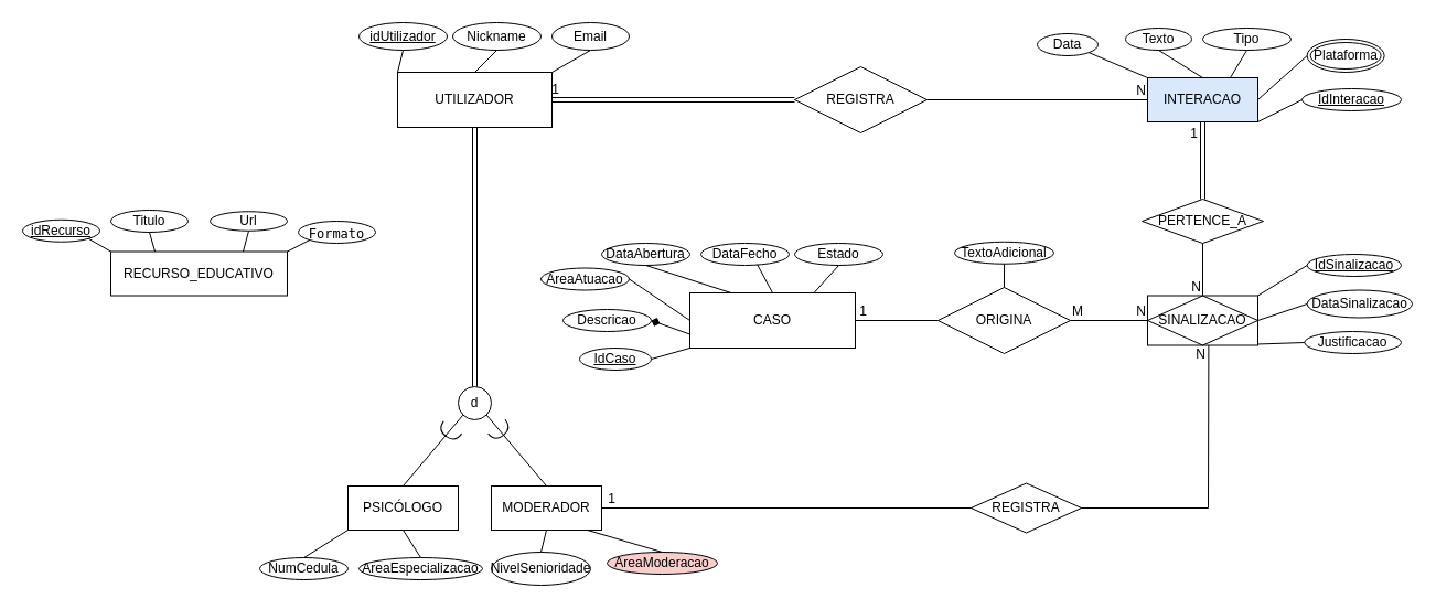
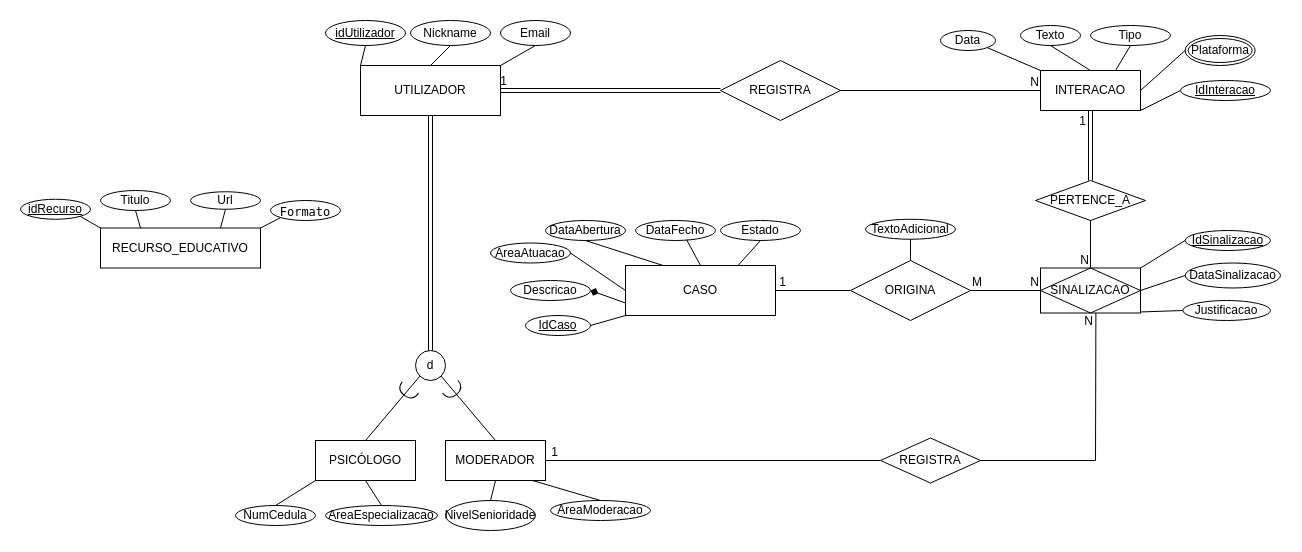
  <mxCell id="0" />
  <mxCell id="1" parent="0" />
  <mxCell id="2" value="UTILIZADOR" style="whiteSpace=wrap;html=1;align=center;" parent="1" vertex="1"><mxGeometry x="360" y="65" width="140" height="50" as="geometry" /></mxCell>
  <mxCell id="3" value="idUtilizador" style="ellipse;whiteSpace=wrap;html=1;align=center;fontStyle=4;" parent="1" vertex="1"><mxGeometry x="325" y="20" width="80" height="25" as="geometry" /></mxCell>
  <mxCell id="4" value="Nickname" style="ellipse;whiteSpace=wrap;html=1;align=center;" parent="1" vertex="1"><mxGeometry x="410" y="20" width="80" height="25" as="geometry" /></mxCell>
  <mxCell id="5" value="" style="endArrow=none;html=1;rounded=0;exitX=0.5;exitY=1;exitDx=0;exitDy=0;entryX=0;entryY=0;entryDx=0;entryDy=0;" parent="1" source="3" target="2" edge="1"><mxGeometry relative="1" as="geometry"><mxPoint x="590" y="225" as="sourcePoint" /><mxPoint x="750" y="225" as="targetPoint" /></mxGeometry></mxCell>
  <mxCell id="6" value="" style="endArrow=none;html=1;rounded=0;exitX=0.5;exitY=1;exitDx=0;exitDy=0;entryX=0.5;entryY=0;entryDx=0;entryDy=0;" parent="1" source="4" target="2" edge="1"><mxGeometry relative="1" as="geometry"><mxPoint x="590" y="225" as="sourcePoint" /><mxPoint x="750" y="225" as="targetPoint" /></mxGeometry></mxCell>
  <mxCell id="7" value="" style="endArrow=none;html=1;rounded=0;exitX=1;exitY=0;exitDx=0;exitDy=0;entryX=0.5;entryY=1;entryDx=0;entryDy=0;" parent="1" source="2" target="87" edge="1"><mxGeometry relative="1" as="geometry"><mxPoint x="590" y="225" as="sourcePoint" /><mxPoint x="565" y="45" as="targetPoint" /></mxGeometry></mxCell>
  <mxCell id="8" value="d" style="ellipse;whiteSpace=wrap;html=1;align=center;" parent="1" vertex="1"><mxGeometry x="415" y="350" width="30" height="30" as="geometry" /></mxCell>
  <mxCell id="9" value="" style="shape=link;html=1;rounded=0;exitX=0.5;exitY=0;exitDx=0;exitDy=0;entryX=0.5;entryY=1;entryDx=0;entryDy=0;" parent="1" source="8" target="2" edge="1"><mxGeometry relative="1" as="geometry"><mxPoint x="790" y="230" as="sourcePoint" /><mxPoint x="950" y="230" as="targetPoint" /></mxGeometry></mxCell>
  <mxCell id="10" value="PSICÓLOGO" style="whiteSpace=wrap;html=1;align=center;" parent="1" vertex="1"><mxGeometry x="315" y="440" width="100" height="40" as="geometry" /></mxCell>
  <mxCell id="11" value="MODERADOR" style="whiteSpace=wrap;html=1;align=center;" parent="1" vertex="1"><mxGeometry x="445" y="440" width="100" height="40" as="geometry" /></mxCell>
  <mxCell id="12" value="" style="endArrow=none;html=1;rounded=0;exitX=0;exitY=1;exitDx=0;exitDy=0;entryX=0.5;entryY=0;entryDx=0;entryDy=0;" parent="1" source="8" target="10" edge="1"><mxGeometry relative="1" as="geometry"><mxPoint x="510" y="260" as="sourcePoint" /><mxPoint x="670" y="260" as="targetPoint" /></mxGeometry></mxCell>
  <mxCell id="13" value="" style="endArrow=none;html=1;rounded=0;exitX=1;exitY=1;exitDx=0;exitDy=0;entryX=0.5;entryY=0;entryDx=0;entryDy=0;" parent="1" source="8" target="11" edge="1"><mxGeometry relative="1" as="geometry"><mxPoint x="510" y="260" as="sourcePoint" /><mxPoint x="670" y="260" as="targetPoint" /></mxGeometry></mxCell>
  <mxCell id="14" value="" style="shape=requiredInterface;html=1;verticalLabelPosition=bottom;sketch=0;direction=south;rotation=-40;" parent="1" vertex="1"><mxGeometry x="443" y="385" width="20" height="10" as="geometry" /></mxCell>
  <mxCell id="15" value="" style="shape=requiredInterface;html=1;verticalLabelPosition=bottom;sketch=0;direction=south;rotation=35;" parent="1" vertex="1"><mxGeometry x="397" y="386" width="20" height="10" as="geometry" /></mxCell>
  <mxCell id="16" value="NumCedula" style="ellipse;whiteSpace=wrap;html=1;align=center;" parent="1" vertex="1"><mxGeometry x="235" y="505" width="80" height="20" as="geometry" /></mxCell>
  <mxCell id="17" value="" style="endArrow=none;html=1;rounded=0;exitX=0;exitY=1;exitDx=0;exitDy=0;entryX=0.5;entryY=0;entryDx=0;entryDy=0;" parent="1" source="10" target="16" edge="1"><mxGeometry relative="1" as="geometry"><mxPoint y="450" as="sourcePoint" x="470" /><mxPoint x="630" y="450" as="targetPoint" /></mxGeometry></mxCell>
  <mxCell id="18" value="AreaEspecializacao" style="ellipse;whiteSpace=wrap;html=1;align=center;" parent="1" vertex="1"><mxGeometry x="325" y="505" width="112" height="20" as="geometry" /></mxCell>
  <mxCell id="19" value="" style="endArrow=none;html=1;rounded=0;exitX=0.5;exitY=1;exitDx=0;exitDy=0;entryX=0.5;entryY=0;entryDx=0;entryDy=0;" parent="1" source="10" target="18" edge="1"><mxGeometry relative="1" as="geometry"><mxPoint x="438" y="480" as="sourcePoint" /><mxPoint x="753" y="450" as="targetPoint" /></mxGeometry></mxCell>
- <mxCell id="20" value="AreaModeracao" style="ellipse;whiteSpace=wrap;html=1;align=center;fillColor=#f8cecc;" parent="1" vertex="1"><mxGeometry x="550" y="500" width="100" height="20" as="geometry" /></mxCell>
+ <mxCell id="20" value="AreaModeracao" style="ellipse;whiteSpace=wrap;html=1;align=center;" parent="1" vertex="1"><mxGeometry x="550" y="500" width="100" height="20" as="geometry" /></mxCell>
  <mxCell id="21" value="" style="endArrow=none;html=1;rounded=0;exitX=0.5;exitY=1;exitDx=0;exitDy=0;entryX=0.5;entryY=0;entryDx=0;entryDy=0;" parent="1" target="20" edge="1"><mxGeometry relative="1" as="geometry"><mxPoint x="532" y="480" as="sourcePoint" /><mxPoint x="920" y="450" as="targetPoint" /></mxGeometry></mxCell>
  <mxCell id="22" value="NivelSenioridade" style="ellipse;whiteSpace=wrap;html=1;align=center;" parent="1" vertex="1"><mxGeometry x="445" y="500" width="90" height="30" as="geometry" /></mxCell>
  <mxCell id="23" value="" style="endArrow=none;html=1;rounded=0;exitX=0.5;exitY=1;exitDx=0;exitDy=0;entryX=0.5;entryY=0;entryDx=0;entryDy=0;" parent="1" source="11" target="22" edge="1"><mxGeometry relative="1" as="geometry"><mxPoint x="457" y="480" as="sourcePoint" /><mxPoint x="845" y="450" as="targetPoint" /></mxGeometry></mxCell>
  <mxCell id="24" value="REGISTRA" style="shape=rhombus;perimeter=rhombusPerimeter;whiteSpace=wrap;html=1;align=center;" parent="1" vertex="1"><mxGeometry x="720" y="60" width="120" height="60" as="geometry" /></mxCell>
  <mxCell id="25" value="" style="shape=link;html=1;rounded=0;entryX=1;entryY=0.5;entryDx=0;entryDy=0;exitX=0;exitY=0.5;exitDx=0;exitDy=0;" parent="1" source="24" target="2" edge="1"><mxGeometry relative="1" as="geometry"><mxPoint x="620" y="90" as="sourcePoint" /><mxPoint x="630" y="165" as="targetPoint" /></mxGeometry></mxCell>
  <mxCell id="26" value="1" style="resizable=0;html=1;whiteSpace=wrap;align=right;verticalAlign=bottom;" parent="25" connectable="0" vertex="1"><mxGeometry x="1" relative="1" as="geometry"><mxPoint x="8" y="-1" as="offset" /></mxGeometry></mxCell>
- <mxCell id="27" value="INTERACAO" style="whiteSpace=wrap;html=1;align=center;fillColor=#dae8fc;" parent="1" vertex="1"><mxGeometry x="1040" y="70" width="100" height="40" as="geometry" /></mxCell>
+ <mxCell id="27" value="INTERACAO" style="whiteSpace=wrap;html=1;align=center;" parent="1" vertex="1"><mxGeometry x="1040" y="70" width="100" height="40" as="geometry" /></mxCell>
  <mxCell id="28" value="" style="endArrow=none;html=1;rounded=0;entryX=0;entryY=0.5;entryDx=0;entryDy=0;exitX=1;exitY=0.5;exitDx=0;exitDy=0;" parent="1" source="24" target="27" edge="1"><mxGeometry relative="1" as="geometry"><mxPoint x="670" y="170" as="sourcePoint" /><mxPoint x="830" y="170" as="targetPoint" /></mxGeometry></mxCell>
  <mxCell id="29" value="N" style="resizable=0;html=1;whiteSpace=wrap;align=right;verticalAlign=bottom;" parent="28" connectable="0" vertex="1"><mxGeometry x="1" relative="1" as="geometry" /></mxCell>
  <mxCell id="30" value="Data" style="ellipse;whiteSpace=wrap;html=1;align=center;" parent="1" vertex="1"><mxGeometry x="940" y="30" width="55" height="20" as="geometry" /></mxCell>
  <mxCell id="31" value="Texto" style="ellipse;whiteSpace=wrap;html=1;align=center;" parent="1" vertex="1"><mxGeometry x="1020" y="25" width="60" height="20" as="geometry" /></mxCell>
  <mxCell id="32" value="Tipo" style="ellipse;whiteSpace=wrap;html=1;align=center;" parent="1" vertex="1"><mxGeometry x="1090" y="25" width="80" height="20" as="geometry" /></mxCell>
  <mxCell id="33" value="" style="endArrow=none;html=1;rounded=0;exitX=1;exitY=1;exitDx=0;exitDy=0;entryX=0;entryY=0;entryDx=0;entryDy=0;" parent="1" source="30" target="27" edge="1"><mxGeometry relative="1" as="geometry"><mxPoint x="660" y="140" as="sourcePoint" /><mxPoint x="820" y="140" as="targetPoint" /></mxGeometry></mxCell>
  <mxCell id="34" value="" style="endArrow=none;html=1;rounded=0;exitX=0.5;exitY=1;exitDx=0;exitDy=0;entryX=0.5;entryY=0;entryDx=0;entryDy=0;" parent="1" source="31" target="27" edge="1"><mxGeometry relative="1" as="geometry"><mxPoint x="660" y="140" as="sourcePoint" /><mxPoint x="820" y="140" as="targetPoint" /></mxGeometry></mxCell>
  <mxCell id="35" value="" style="endArrow=none;html=1;rounded=0;exitX=0.5;exitY=1;exitDx=0;exitDy=0;entryX=0.75;entryY=0;entryDx=0;entryDy=0;" parent="1" source="32" target="27" edge="1"><mxGeometry relative="1" as="geometry"><mxPoint x="660" y="140" as="sourcePoint" /><mxPoint x="820" y="140" as="targetPoint" /></mxGeometry></mxCell>
  <mxCell id="36" value="Plataforma" style="ellipse;shape=doubleEllipse;margin=3;whiteSpace=wrap;html=1;align=center;" parent="1" vertex="1"><mxGeometry x="1184.64" y="35" width="70" height="30" as="geometry" /></mxCell>
  <mxCell id="37" value="" style="endArrow=none;html=1;rounded=0;entryX=0;entryY=0.5;entryDx=0;entryDy=0;exitX=1;exitY=0.5;exitDx=0;exitDy=0;" parent="1" source="27" target="36" edge="1"><mxGeometry relative="1" as="geometry"><mxPoint x="660" y="140" as="sourcePoint" /><mxPoint x="820" y="140" as="targetPoint" /></mxGeometry></mxCell>
  <mxCell id="38" value="IdInteracao" style="ellipse;whiteSpace=wrap;html=1;align=center;fontStyle=4;" parent="1" vertex="1"><mxGeometry x="1180" y="80" width="90" height="20" as="geometry" /></mxCell>
  <mxCell id="39" value="" style="endArrow=none;html=1;rounded=0;exitX=0;exitY=0.5;exitDx=0;exitDy=0;entryX=1;entryY=1;entryDx=0;entryDy=0;" parent="1" source="38" target="27" edge="1"><mxGeometry relative="1" as="geometry"><mxPoint x="1019.995" y="205.858" as="sourcePoint" /><mxPoint x="1050" y="130" as="targetPoint" /></mxGeometry></mxCell>
  <mxCell id="40" value="DataSinalizacao" style="ellipse;whiteSpace=wrap;html=1;align=center;" parent="1" vertex="1"><mxGeometry x="1184.64" y="262.5" width="95.36" height="25" as="geometry" /></mxCell>
  <mxCell id="41" value="Justificacao" style="ellipse;whiteSpace=wrap;html=1;align=center;" parent="1" vertex="1"><mxGeometry x="1182.32" y="300" width="87.68" height="20" as="geometry" /></mxCell>
  <mxCell id="42" value="" style="endArrow=none;html=1;rounded=0;exitX=0;exitY=0.5;exitDx=0;exitDy=0;entryX=0.863;entryY=0.988;entryDx=0;entryDy=0;entryPerimeter=0;" parent="1" source="41" target="57" edge="1"><mxGeometry relative="1" as="geometry"><mxPoint x="664.64" y="300" as="sourcePoint" /><mxPoint x="1144.64" y="320" as="targetPoint" /></mxGeometry></mxCell>
  <mxCell id="43" value="" style="endArrow=none;html=1;rounded=0;exitX=0;exitY=0.5;exitDx=0;exitDy=0;" parent="1" source="40" edge="1"><mxGeometry relative="1" as="geometry"><mxPoint x="664.64" y="300" as="sourcePoint" /><mxPoint x="1140" y="290" as="targetPoint" /></mxGeometry></mxCell>
  <mxCell id="44" value="CASO" style="whiteSpace=wrap;html=1;align=center;" vertex="1" parent="1"><mxGeometry x="625" y="265" width="150" height="50" as="geometry" /></mxCell>
  <mxCell id="45" value="IdCaso" style="ellipse;whiteSpace=wrap;html=1;align=center;fontStyle=4;" vertex="1" parent="1"><mxGeometry x="525" y="315" width="65" height="20" as="geometry" /></mxCell>
  <mxCell id="46" value="Descricao" style="ellipse;whiteSpace=wrap;html=1;align=center;" vertex="1" parent="1"><mxGeometry x="510" y="280" width="80" height="20" as="geometry" /></mxCell>
  <mxCell id="47" value="AreaAtuacao" style="ellipse;whiteSpace=wrap;html=1;align=center;" vertex="1" parent="1"><mxGeometry x="490" y="242.5" width="80" height="20" as="geometry" /></mxCell>
  <mxCell id="48" value="DataAbertura" style="ellipse;whiteSpace=wrap;html=1;align=center;" vertex="1" parent="1"><mxGeometry x="545" y="220" width="80" height="20" as="geometry" /></mxCell>
  <mxCell id="49" value="DataFecho" style="ellipse;whiteSpace=wrap;html=1;align=center;" vertex="1" parent="1"><mxGeometry x="635" y="220" width="80" height="20" as="geometry" /></mxCell>
  <mxCell id="50" value="Estado" style="ellipse;whiteSpace=wrap;html=1;align=center;" vertex="1" parent="1"><mxGeometry x="720" y="220" width="80" height="20" as="geometry" /></mxCell>
  <mxCell id="51" value="" style="endArrow=none;html=1;rounded=0;entryX=0.5;entryY=1;entryDx=0;entryDy=0;exitX=0.75;exitY=0;exitDx=0;exitDy=0;" edge="1" parent="1" source="44" target="50"><mxGeometry relative="1" as="geometry"><mxPoint x="690" y="220" as="sourcePoint" /><mxPoint x="810" y="210" as="targetPoint" /></mxGeometry></mxCell>
  <mxCell id="52" value="" style="endArrow=none;html=1;rounded=0;entryX=0.64;entryY=0.965;entryDx=0;entryDy=0;exitX=0.5;exitY=0;exitDx=0;exitDy=0;entryPerimeter=0;" edge="1" parent="1" source="44" target="49"><mxGeometry relative="1" as="geometry"><mxPoint x="635" y="215" as="sourcePoint" /><mxPoint x="675" y="260" as="targetPoint" /></mxGeometry></mxCell>
  <mxCell id="53" value="" style="endArrow=none;html=1;rounded=0;entryX=0.5;entryY=1;entryDx=0;entryDy=0;exitX=0.25;exitY=0;exitDx=0;exitDy=0;" edge="1" parent="1" source="44" target="48"><mxGeometry relative="1" as="geometry"><mxPoint x="635" y="190" as="sourcePoint" /><mxPoint x="675" y="215" as="targetPoint" /></mxGeometry></mxCell>
  <mxCell id="54" value="" style="endArrow=none;html=1;rounded=0;entryX=1;entryY=0.5;entryDx=0;entryDy=0;exitX=0;exitY=0.5;exitDx=0;exitDy=0;" edge="1" parent="1" source="44" target="47"><mxGeometry relative="1" as="geometry"><mxPoint x="795" y="265" as="sourcePoint" /><mxPoint x="575" y="260" as="targetPoint" /></mxGeometry></mxCell>
  <mxCell id="55" value="" style="endArrow=diamond;html=1;rounded=0;entryX=1;entryY=0.5;entryDx=0;entryDy=0;exitX=0;exitY=0.75;exitDx=0;exitDy=0;" edge="1" parent="1" source="44" target="46"><mxGeometry relative="1" as="geometry"><mxPoint x="758" y="265" as="sourcePoint" /><mxPoint x="765" y="225" as="targetPoint" /></mxGeometry></mxCell>
  <mxCell id="56" value="" style="endArrow=none;html=1;rounded=0;entryX=1;entryY=0.5;entryDx=0;entryDy=0;exitX=0;exitY=1;exitDx=0;exitDy=0;" edge="1" parent="1" source="44" target="45"><mxGeometry relative="1" as="geometry"><mxPoint x="720" y="265" as="sourcePoint" /><mxPoint x="715" y="235" as="targetPoint" /></mxGeometry></mxCell>
  <mxCell id="57" value="SINALIZACAO" style="shape=associativeEntity;whiteSpace=wrap;html=1;align=center;" vertex="1" parent="1"><mxGeometry x="1040" y="267.5" width="100" height="45" as="geometry" /></mxCell>
  <mxCell id="58" value="IdSinalizacao" style="ellipse;whiteSpace=wrap;html=1;align=center;fontStyle=4;" vertex="1" parent="1"><mxGeometry x="1184.64" y="230" width="85.36" height="20" as="geometry" /></mxCell>
  <mxCell id="59" value="" style="endArrow=none;html=1;rounded=0;exitX=1;exitY=0;exitDx=0;exitDy=0;entryX=0;entryY=0.5;entryDx=0;entryDy=0;" edge="1" parent="1" source="57" target="58"><mxGeometry relative="1" as="geometry"><mxPoint x="944.64" y="480" as="sourcePoint" /><mxPoint x="1104.64" y="480" as="targetPoint" /></mxGeometry></mxCell>
  <mxCell id="60" value="REGISTRA" style="shape=rhombus;perimeter=rhombusPerimeter;whiteSpace=wrap;html=1;align=center;" vertex="1" parent="1"><mxGeometry x="880" y="437.5" width="100" height="45" as="geometry" /></mxCell>
  <mxCell id="61" value="" style="endArrow=none;html=1;rounded=0;entryX=1;entryY=0.5;entryDx=0;entryDy=0;exitX=0;exitY=0.5;exitDx=0;exitDy=0;" edge="1" parent="1" source="60" target="11"><mxGeometry relative="1" as="geometry"><mxPoint x="940" y="590" as="sourcePoint" /><mxPoint x="750" y="460" as="targetPoint" /></mxGeometry></mxCell>
  <mxCell id="62" value="1" style="resizable=0;html=1;whiteSpace=wrap;align=right;verticalAlign=bottom;" connectable="0" vertex="1" parent="61"><mxGeometry x="1" relative="1" as="geometry"><mxPoint x="14" as="offset" /></mxGeometry></mxCell>
  <mxCell id="63" value="" style="endArrow=none;html=1;rounded=0;exitX=1;exitY=0.5;exitDx=0;exitDy=0;entryX=0.554;entryY=1;entryDx=0;entryDy=0;entryPerimeter=0;" edge="1" parent="1" source="60" target="57"><mxGeometry relative="1" as="geometry"><mxPoint x="1020" y="350" as="sourcePoint" /><mxPoint x="1110" y="370" as="targetPoint" /><Array as="points"><mxPoint x="1095" y="460" /></Array></mxGeometry></mxCell>
  <mxCell id="64" value="N" style="resizable=0;html=1;whiteSpace=wrap;align=right;verticalAlign=bottom;" connectable="0" vertex="1" parent="63"><mxGeometry x="1" relative="1" as="geometry"><mxPoint x="-1" y="17" as="offset" /></mxGeometry></mxCell>
  <mxCell id="65" value="PERTENCE_A" style="shape=rhombus;perimeter=rhombusPerimeter;whiteSpace=wrap;html=1;align=center;" vertex="1" parent="1"><mxGeometry x="1035" y="180" width="110" height="40" as="geometry" /></mxCell>
  <mxCell id="66" value="" style="shape=link;html=1;rounded=0;entryX=0.5;entryY=1;entryDx=0;entryDy=0;exitX=0.5;exitY=0;exitDx=0;exitDy=0;" edge="1" parent="1" source="65" target="27"><mxGeometry relative="1" as="geometry"><mxPoint x="1024.64" y="350" as="sourcePoint" /><mxPoint x="1094.64" y="185" as="targetPoint" /></mxGeometry></mxCell>
  <mxCell id="67" value="1" style="resizable=0;html=1;whiteSpace=wrap;align=right;verticalAlign=bottom;" connectable="0" vertex="1" parent="66"><mxGeometry x="1" relative="1" as="geometry"><mxPoint x="-3" y="19" as="offset" /></mxGeometry></mxCell>
  <mxCell id="68" value="" style="endArrow=none;html=1;rounded=0;exitX=0.5;exitY=1;exitDx=0;exitDy=0;entryX=0.5;entryY=0;entryDx=0;entryDy=0;" edge="1" parent="1" source="65" target="57"><mxGeometry relative="1" as="geometry"><mxPoint x="1024.64" y="350" as="sourcePoint" /><mxPoint x="1184.64" y="350" as="targetPoint" /></mxGeometry></mxCell>
  <mxCell id="69" value="N" style="resizable=0;html=1;whiteSpace=wrap;align=right;verticalAlign=bottom;" connectable="0" vertex="1" parent="68"><mxGeometry x="1" relative="1" as="geometry" /></mxCell>
  <mxCell id="70" value="ORIGINA" style="shape=rhombus;perimeter=rhombusPerimeter;whiteSpace=wrap;html=1;align=center;" vertex="1" parent="1"><mxGeometry x="850" y="260" width="120" height="60" as="geometry" /></mxCell>
  <mxCell id="71" value="" style="endArrow=none;html=1;rounded=0;entryX=1;entryY=0.5;entryDx=0;entryDy=0;exitX=0;exitY=0.5;exitDx=0;exitDy=0;" edge="1" parent="1" source="70" target="44"><mxGeometry relative="1" as="geometry"><mxPoint x="760" y="270" as="sourcePoint" /><mxPoint x="920" y="270" as="targetPoint" /></mxGeometry></mxCell>
  <mxCell id="72" value="1" style="resizable=0;html=1;whiteSpace=wrap;align=right;verticalAlign=bottom;" connectable="0" vertex="1" parent="71"><mxGeometry x="1" relative="1" as="geometry"><mxPoint x="12" as="offset" /></mxGeometry></mxCell>
  <mxCell id="73" value="Texto&lt;span style=&quot;background-color: transparent; color: light-dark(rgb(0, 0, 0), rgb(255, 255, 255));&quot;&gt;Adicional&lt;/span&gt;" style="ellipse;whiteSpace=wrap;html=1;align=center;" vertex="1" parent="1"><mxGeometry x="865" y="218.75" width="90" height="20" as="geometry" /></mxCell>
  <mxCell id="74" value="" style="endArrow=none;html=1;rounded=0;exitX=0.5;exitY=0;exitDx=0;exitDy=0;entryX=0.5;entryY=1;entryDx=0;entryDy=0;" edge="1" parent="1" source="70" target="73"><mxGeometry relative="1" as="geometry"><mxPoint x="960" y="270" as="sourcePoint" /><mxPoint x="1120" y="270" as="targetPoint" /></mxGeometry></mxCell>
  <mxCell id="75" value="" style="endArrow=none;html=1;rounded=0;exitX=1;exitY=0.5;exitDx=0;exitDy=0;entryX=0;entryY=0.5;entryDx=0;entryDy=0;" edge="1" parent="1" source="70" target="57"><mxGeometry relative="1" as="geometry"><mxPoint x="860" y="270" as="sourcePoint" /><mxPoint x="1020" y="270" as="targetPoint" /></mxGeometry></mxCell>
  <mxCell id="76" value="M" style="resizable=0;html=1;whiteSpace=wrap;align=left;verticalAlign=bottom;" connectable="0" vertex="1" parent="75"><mxGeometry x="-1" relative="1" as="geometry" /></mxCell>
  <mxCell id="77" value="N" style="resizable=0;html=1;whiteSpace=wrap;align=right;verticalAlign=bottom;" connectable="0" vertex="1" parent="75"><mxGeometry x="1" relative="1" as="geometry" /></mxCell>
  <mxCell id="78" value="RECURSO_EDUCATIVO" style="whiteSpace=wrap;html=1;align=center;" vertex="1" parent="1"><mxGeometry x="100" y="227.5" width="160" height="40" as="geometry" /></mxCell>
  <mxCell id="79" value="idRecurso" style="ellipse;whiteSpace=wrap;html=1;align=center;fontStyle=4;" vertex="1" parent="1"><mxGeometry x="20" y="198.75" width="70" height="20" as="geometry" /></mxCell>
  <mxCell id="80" value="Titulo" style="ellipse;whiteSpace=wrap;html=1;align=center;" vertex="1" parent="1"><mxGeometry x="100" y="190" width="70" height="20" as="geometry" /></mxCell>
  <mxCell id="81" value="Url" style="ellipse;whiteSpace=wrap;html=1;align=center;" vertex="1" parent="1"><mxGeometry x="190" y="191.25" width="70" height="17.5" as="geometry" /></mxCell>
  <mxCell id="82" value="&lt;code&gt;Formato&lt;/code&gt;&lt;span class=&quot;citation-331 citation-end-331&quot;&gt; &lt;sup data-turn-source-index=&quot;5&quot; class=&quot;superscript&quot;&gt;&lt;/sup&gt;&lt;/span&gt;" style="ellipse;whiteSpace=wrap;html=1;align=center;" vertex="1" parent="1"><mxGeometry x="270" y="200" width="70" height="20" as="geometry" /></mxCell>
  <mxCell id="83" value="" style="endArrow=none;html=1;rounded=0;exitX=1;exitY=1;exitDx=0;exitDy=0;entryX=0;entryY=0;entryDx=0;entryDy=0;" edge="1" parent="1" source="79" target="78"><mxGeometry relative="1" as="geometry"><mxPoint x="130" y="370" as="sourcePoint" /><mxPoint x="290" y="370" as="targetPoint" /></mxGeometry></mxCell>
  <mxCell id="84" value="" style="endArrow=none;html=1;rounded=0;exitX=0.5;exitY=1;exitDx=0;exitDy=0;entryX=0.25;entryY=0;entryDx=0;entryDy=0;" edge="1" parent="1" source="80" target="78"><mxGeometry relative="1" as="geometry"><mxPoint x="90" y="226" as="sourcePoint" /><mxPoint x="100" y="243" as="targetPoint" /></mxGeometry></mxCell>
  <mxCell id="85" value="" style="endArrow=none;html=1;rounded=0;exitX=0.5;exitY=1;exitDx=0;exitDy=0;entryX=0.75;entryY=0;entryDx=0;entryDy=0;" edge="1" parent="1" source="81" target="78"><mxGeometry relative="1" as="geometry"><mxPoint x="145" y="220" as="sourcePoint" /><mxPoint x="140" y="243" as="targetPoint" /></mxGeometry></mxCell>
  <mxCell id="86" value="" style="endArrow=none;html=1;rounded=0;exitX=0;exitY=1;exitDx=0;exitDy=0;entryX=1;entryY=0;entryDx=0;entryDy=0;" edge="1" parent="1" source="82" target="78"><mxGeometry relative="1" as="geometry"><mxPoint x="235" y="219" as="sourcePoint" /><mxPoint x="220" y="243" as="targetPoint" /></mxGeometry></mxCell>
  <mxCell id="87" value="Email" style="ellipse;whiteSpace=wrap;html=1;align=center;" vertex="1" parent="1"><mxGeometry x="500" y="20" width="70" height="25" as="geometry" /></mxCell>
